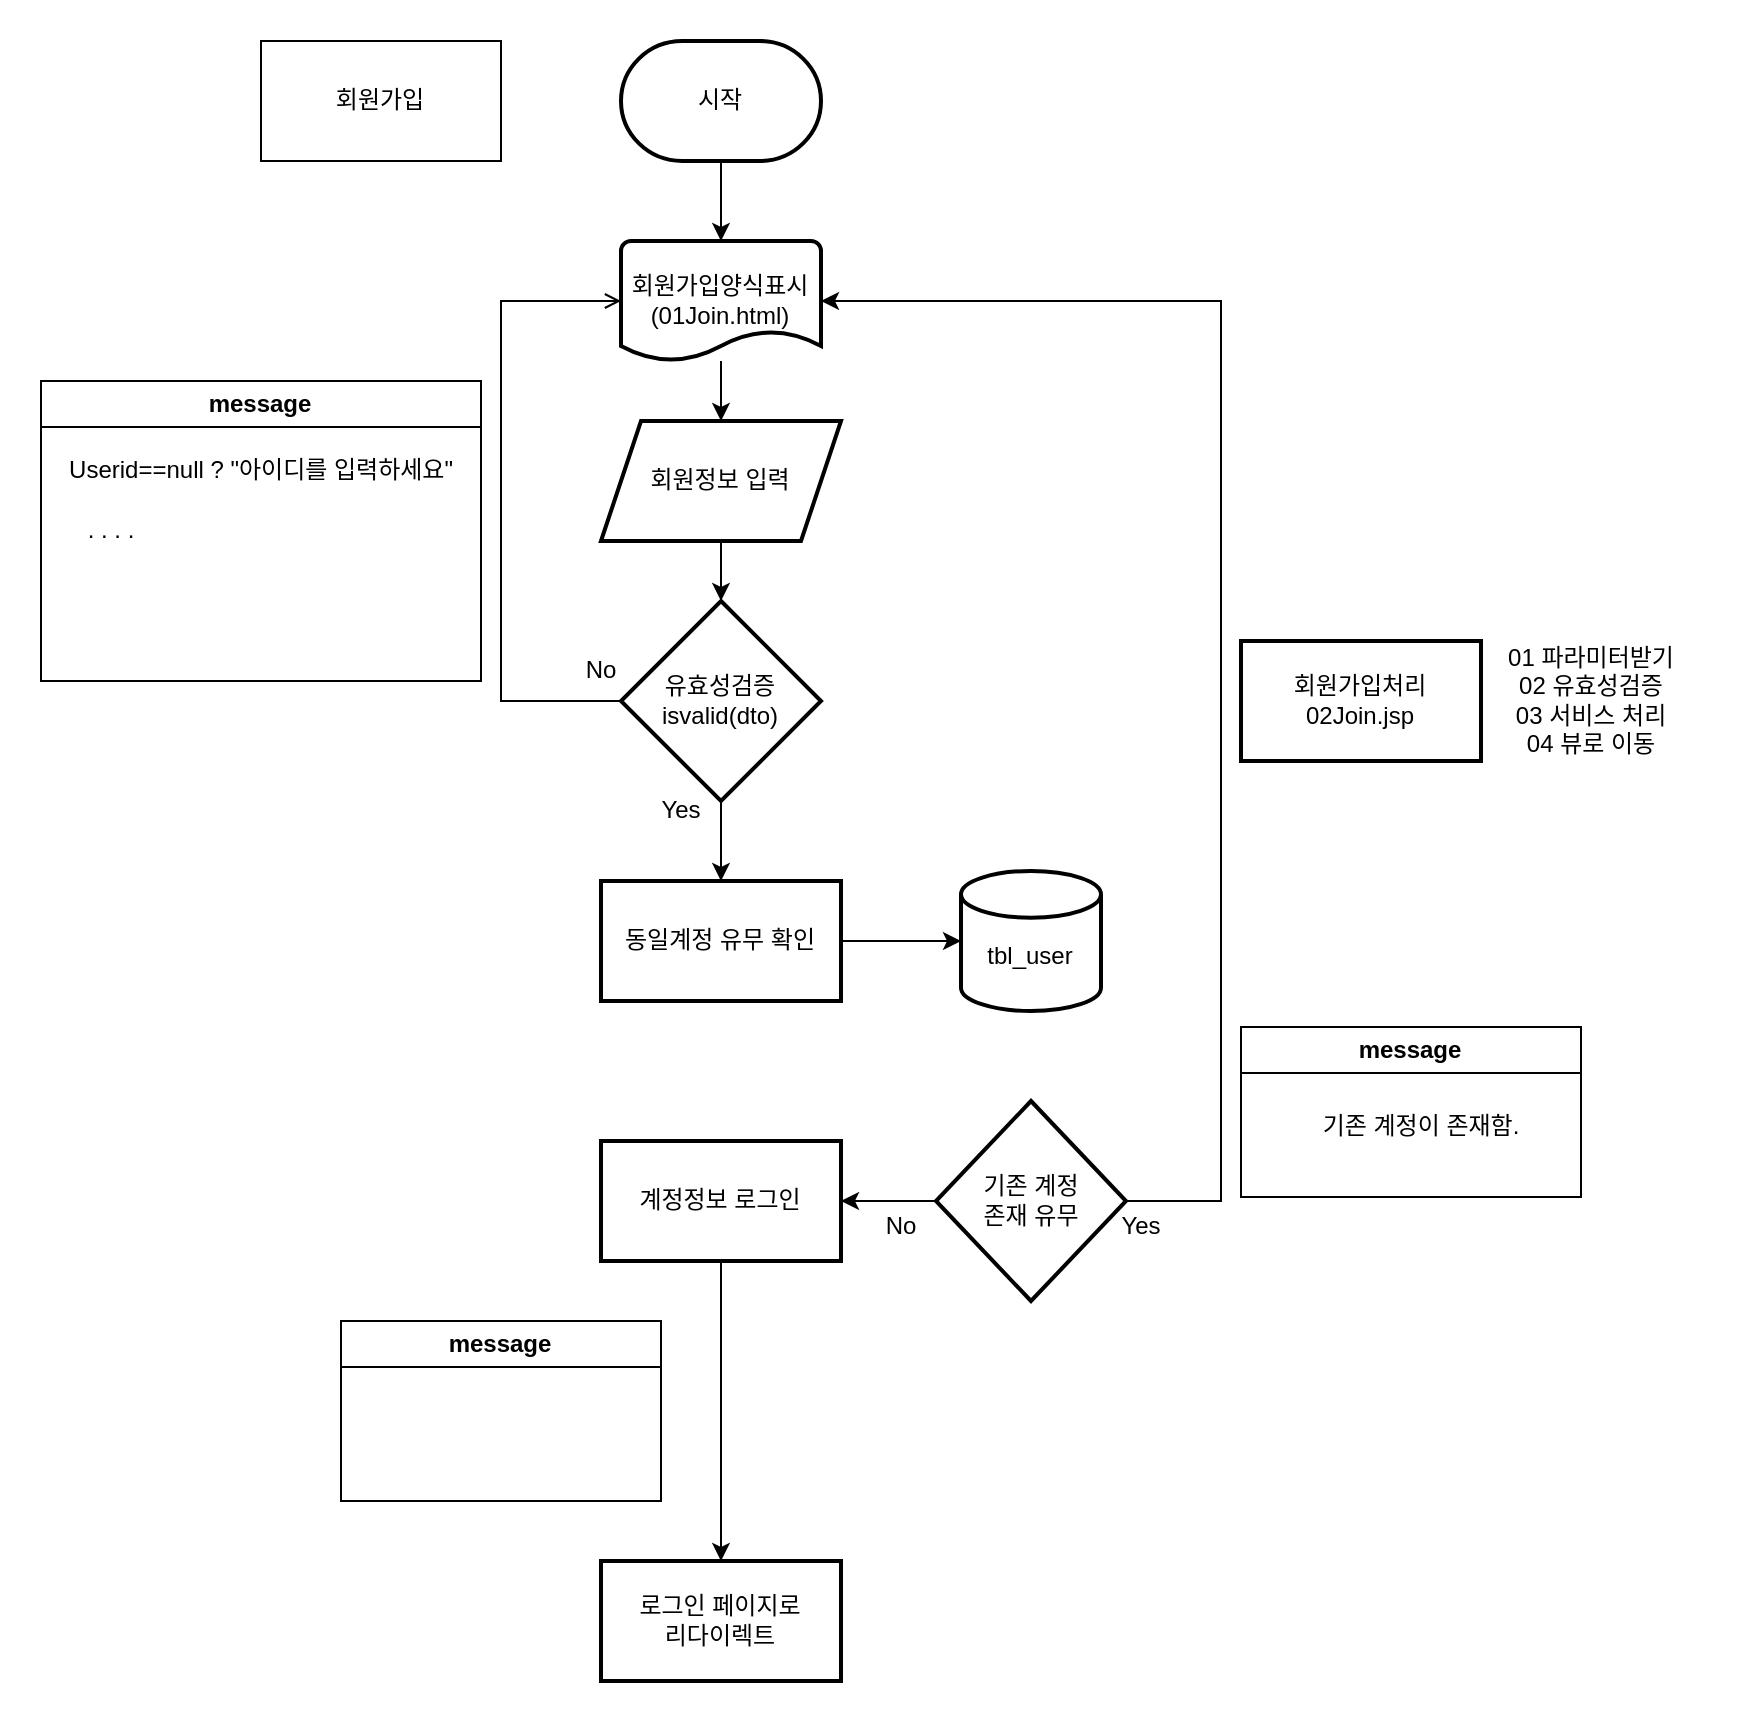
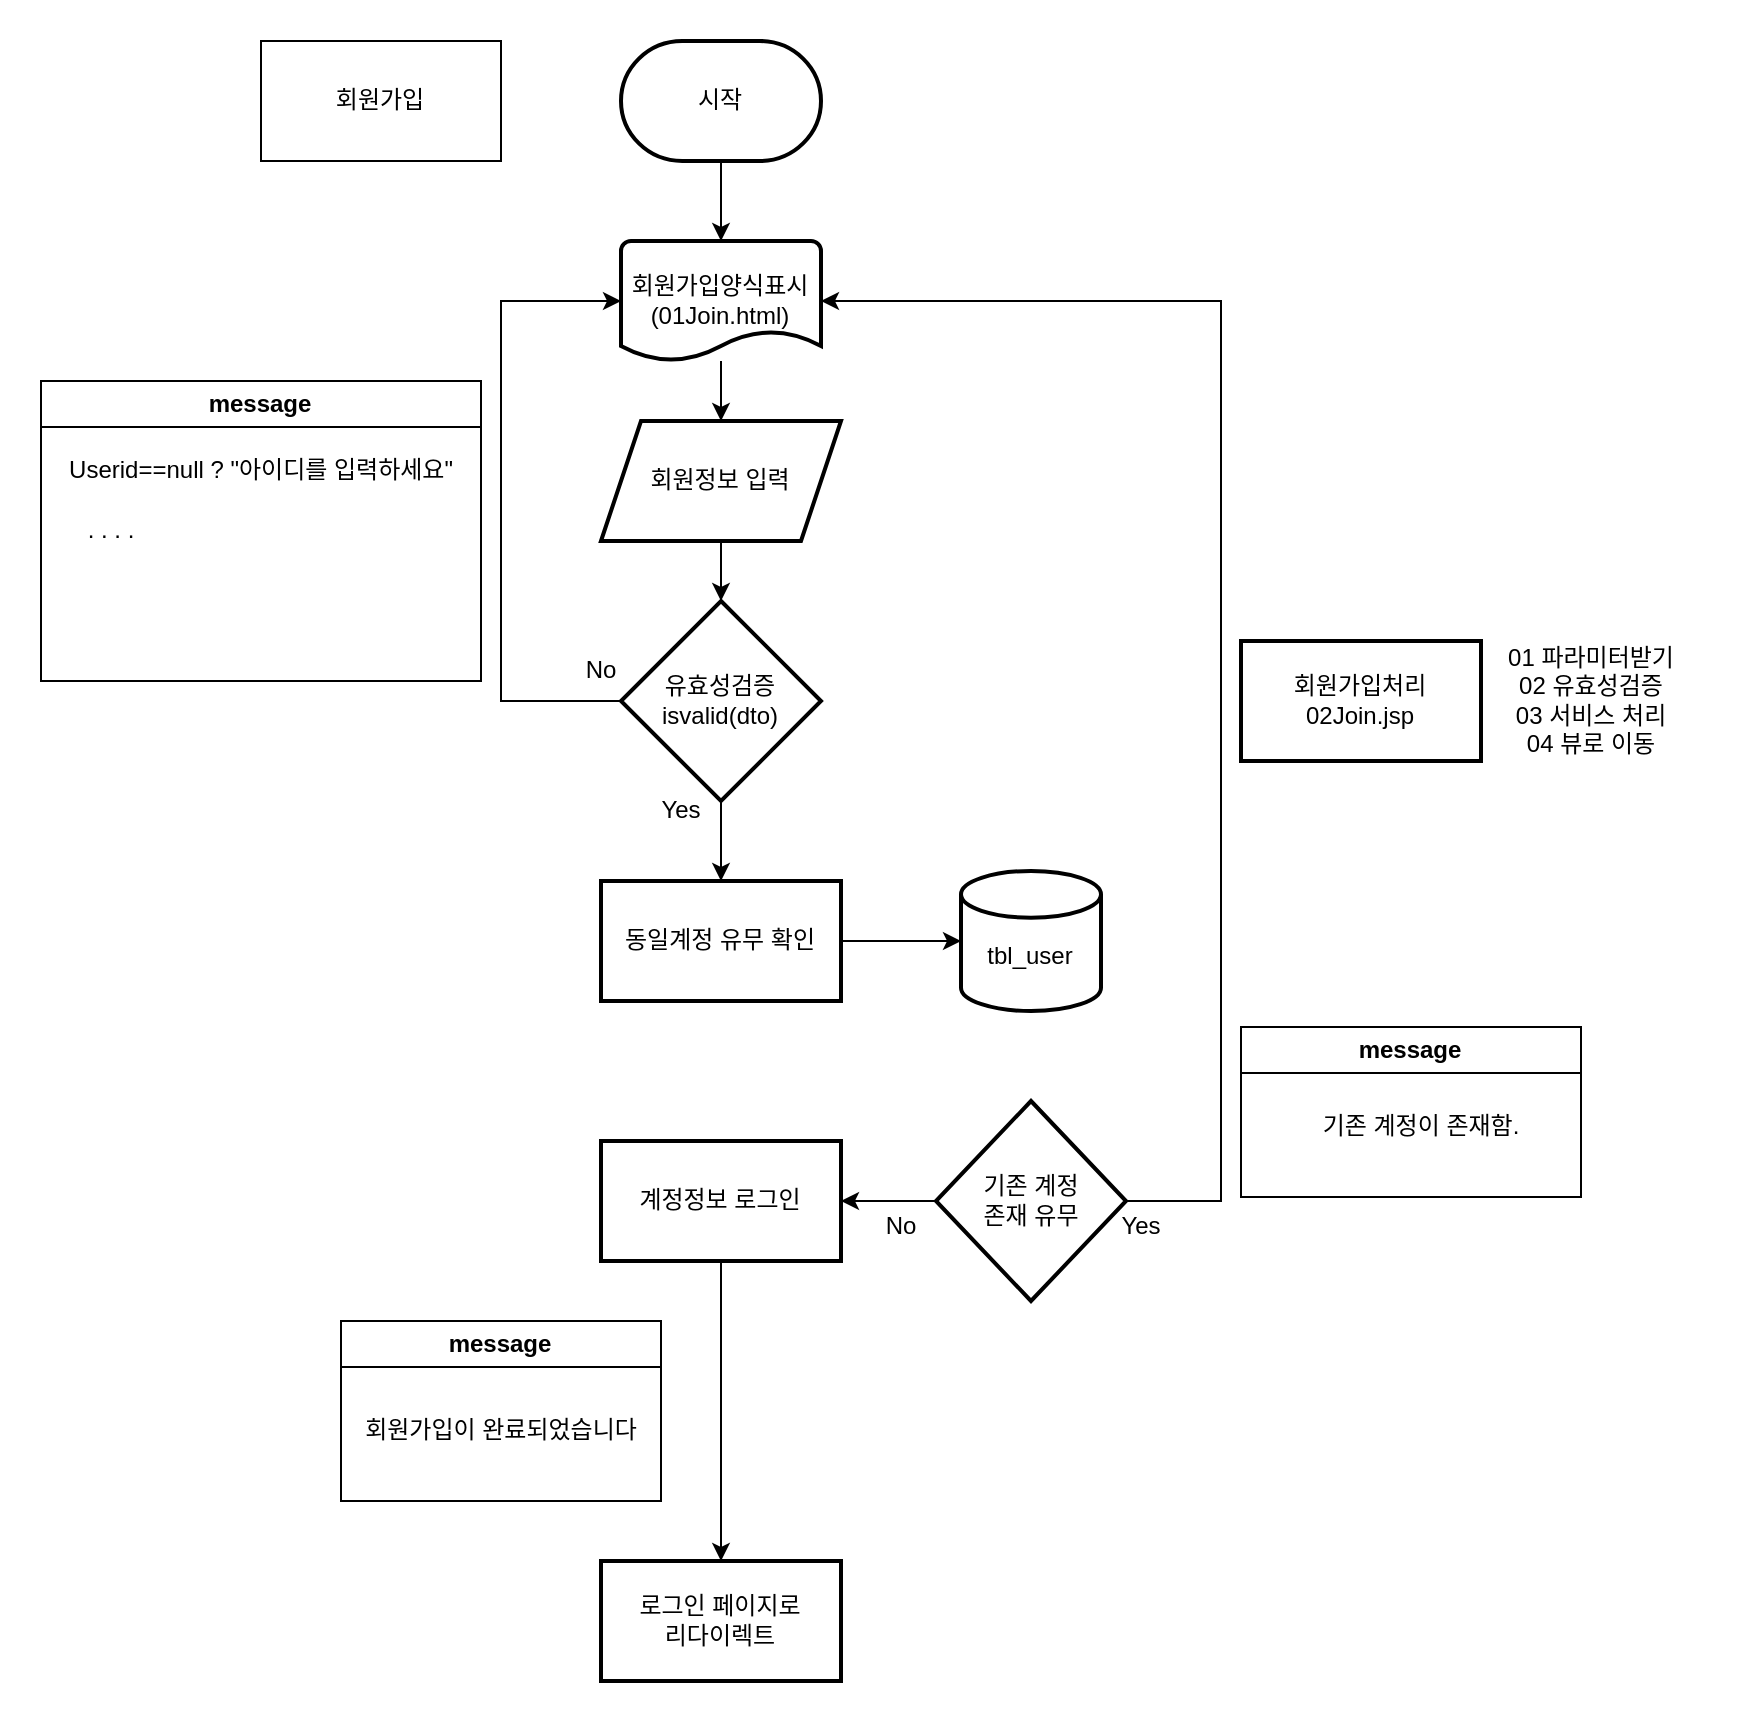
  <mxCell id="0" />
  <mxCell id="1" parent="0" />
  <mxCell id="2" value="회원가입" style="rounded=0;whiteSpace=wrap;html=1;" vertex="1" parent="1"><mxGeometry x="130" y="20" width="120" height="60" as="geometry" /></mxCell>
  <mxCell id="3" value="" style="edgeStyle=orthogonalEdgeStyle;rounded=0;orthogonalLoop=1;jettySize=auto;html=1;" edge="1" parent="1" source="4" target="6"><mxGeometry relative="1" as="geometry" /></mxCell>
  <mxCell id="4" value="시작" style="strokeWidth=2;html=1;shape=mxgraph.flowchart.terminator;whiteSpace=wrap;" vertex="1" parent="1"><mxGeometry x="310" y="20" width="100" height="60" as="geometry" /></mxCell>
  <mxCell id="5" value="" style="edgeStyle=orthogonalEdgeStyle;rounded=0;orthogonalLoop=1;jettySize=auto;html=1;" edge="1" parent="1" source="6" target="8"><mxGeometry relative="1" as="geometry" /></mxCell>
  <mxCell id="6" value="&lt;div&gt;회원가입양식표시&lt;/div&gt;(01Join.html)" style="strokeWidth=2;html=1;shape=mxgraph.flowchart.document2;whiteSpace=wrap;size=0.25;" vertex="1" parent="1"><mxGeometry x="310" y="120" width="100" height="60" as="geometry" /></mxCell>
  <mxCell id="7" value="" style="edgeStyle=orthogonalEdgeStyle;rounded=0;orthogonalLoop=1;jettySize=auto;html=1;" edge="1" parent="1" source="8" target="10"><mxGeometry relative="1" as="geometry" /></mxCell>
  <mxCell id="8" value="회원정보 입력" style="shape=parallelogram;perimeter=parallelogramPerimeter;whiteSpace=wrap;html=1;fixedSize=1;strokeWidth=2;" vertex="1" parent="1"><mxGeometry x="300" y="210" width="120" height="60" as="geometry" /></mxCell>
  <mxCell id="9" value="" style="edgeStyle=orthogonalEdgeStyle;rounded=0;orthogonalLoop=1;jettySize=auto;html=1;" edge="1" parent="1" source="10" target="20"><mxGeometry relative="1" as="geometry" /></mxCell>
  <mxCell id="10" value="&lt;div&gt;유효성검증&lt;/div&gt;isvalid(dto)" style="rhombus;whiteSpace=wrap;html=1;strokeWidth=2;" vertex="1" parent="1"><mxGeometry x="310" y="300" width="100" height="100" as="geometry" /></mxCell>
  <mxCell id="11" value="" style="group" vertex="1" connectable="0" parent="1"><mxGeometry x="620" y="315" width="230" height="70" as="geometry" /></mxCell>
  <mxCell id="12" value="회원가입처리&lt;div&gt;02Join.jsp&lt;/div&gt;" style="whiteSpace=wrap;html=1;strokeWidth=2;" vertex="1" parent="11"><mxGeometry y="5" width="120" height="60" as="geometry" /></mxCell>
  <mxCell id="13" value="01 파라미터받기&lt;div&gt;02 유효성검증&lt;/div&gt;&lt;div&gt;03 서비스 처리&lt;/div&gt;&lt;div&gt;04 뷰로 이동&lt;/div&gt;" style="text;html=1;align=center;verticalAlign=middle;resizable=0;points=[];autosize=1;strokeColor=none;fillColor=none;" vertex="1" parent="11"><mxGeometry x="120" width="110" height="70" as="geometry" /></mxCell>
- <mxCell id="14" value="" style="endArrow=open;html=1;rounded=0;exitX=0;exitY=0.5;exitDx=0;exitDy=0;entryX=0;entryY=0.5;entryDx=0;entryDy=0;entryPerimeter=0;" edge="1" parent="1" source="10" target="6"><mxGeometry width="50" height="50" relative="1" as="geometry"><mxPoint x="270" y="360" as="sourcePoint" /><mxPoint x="270" y="160" as="targetPoint" /><Array as="points"><mxPoint x="250" y="350" /><mxPoint x="250" y="150" /></Array></mxGeometry></mxCell>
+ <mxCell id="14" value="" style="endArrow=classic;html=1;rounded=0;exitX=0;exitY=0.5;exitDx=0;exitDy=0;entryX=0;entryY=0.5;entryDx=0;entryDy=0;entryPerimeter=0;" edge="1" parent="1" source="10" target="6"><mxGeometry width="50" height="50" relative="1" as="geometry"><mxPoint x="270" y="360" as="sourcePoint" /><mxPoint x="270" y="160" as="targetPoint" /><Array as="points"><mxPoint x="250" y="350" /><mxPoint x="250" y="150" /></Array></mxGeometry></mxCell>
  <mxCell id="15" value="No" style="text;html=1;align=center;verticalAlign=middle;resizable=0;points=[];autosize=1;strokeColor=none;fillColor=none;" vertex="1" parent="1"><mxGeometry x="280" y="320" width="40" height="30" as="geometry" /></mxCell>
  <mxCell id="16" value="message" style="swimlane;whiteSpace=wrap;html=1;" vertex="1" parent="1"><mxGeometry x="20" y="190" width="220" height="150" as="geometry" /></mxCell>
  <mxCell id="17" value=". . . ." style="text;html=1;align=center;verticalAlign=middle;resizable=0;points=[];autosize=1;strokeColor=none;fillColor=none;" vertex="1" parent="16"><mxGeometry x="10" y="60" width="50" height="30" as="geometry" /></mxCell>
  <mxCell id="18" value="Userid==null ? &quot;아이디를 입력하세요&quot;" style="text;html=1;align=center;verticalAlign=middle;resizable=0;points=[];autosize=1;strokeColor=none;fillColor=none;" vertex="1" parent="1"><mxGeometry x="20" y="220" width="220" height="30" as="geometry" /></mxCell>
  <mxCell id="19" value="" style="edgeStyle=orthogonalEdgeStyle;rounded=0;orthogonalLoop=1;jettySize=auto;html=1;" edge="1" parent="1" source="20" target="21"><mxGeometry relative="1" as="geometry" /></mxCell>
  <mxCell id="20" value="동일계정 유무 확인" style="whiteSpace=wrap;html=1;strokeWidth=2;" vertex="1" parent="1"><mxGeometry x="300" y="440" width="120" height="60" as="geometry" /></mxCell>
  <mxCell id="21" value="&lt;div&gt;&lt;br&gt;&lt;/div&gt;tbl_user" style="strokeWidth=2;html=1;shape=mxgraph.flowchart.database;whiteSpace=wrap;" vertex="1" parent="1"><mxGeometry x="480" y="435" width="70" height="70" as="geometry" /></mxCell>
  <mxCell id="22" value="" style="edgeStyle=orthogonalEdgeStyle;rounded=0;orthogonalLoop=1;jettySize=auto;html=1;" edge="1" parent="1" source="23" target="29"><mxGeometry relative="1" as="geometry" /></mxCell>
  <mxCell id="23" value="기존 계정&lt;div&gt;존재 유무&lt;/div&gt;" style="rhombus;whiteSpace=wrap;html=1;strokeWidth=2;" vertex="1" parent="1"><mxGeometry x="467.5" y="550" width="95" height="100" as="geometry" /></mxCell>
  <mxCell id="24" value="" style="endArrow=classic;html=1;rounded=0;exitX=1;exitY=0.5;exitDx=0;exitDy=0;entryX=1;entryY=0.5;entryDx=0;entryDy=0;entryPerimeter=0;" edge="1" parent="1" source="23" target="6"><mxGeometry width="50" height="50" relative="1" as="geometry"><mxPoint x="590" y="640" as="sourcePoint" /><mxPoint x="600" y="140" as="targetPoint" /><Array as="points"><mxPoint x="610" y="600" /><mxPoint x="610" y="150" /></Array></mxGeometry></mxCell>
  <mxCell id="25" value="message" style="swimlane;whiteSpace=wrap;html=1;" vertex="1" parent="1"><mxGeometry x="620" y="513" width="170" height="85" as="geometry" /></mxCell>
  <mxCell id="26" value="기존 계정이 존재함." style="text;html=1;align=center;verticalAlign=middle;resizable=0;points=[];autosize=1;strokeColor=none;fillColor=none;" vertex="1" parent="25"><mxGeometry x="30" y="35" width="120" height="30" as="geometry" /></mxCell>
  <mxCell id="27" value="Yes" style="text;html=1;align=center;verticalAlign=middle;resizable=0;points=[];autosize=1;strokeColor=none;fillColor=none;" vertex="1" parent="1"><mxGeometry x="550" y="598" width="40" height="30" as="geometry" /></mxCell>
  <mxCell id="28" value="" style="edgeStyle=orthogonalEdgeStyle;rounded=0;orthogonalLoop=1;jettySize=auto;html=1;" edge="1" parent="1" source="29" target="32"><mxGeometry relative="1" as="geometry" /></mxCell>
  <mxCell id="29" value="계정정보 로그인" style="whiteSpace=wrap;html=1;strokeWidth=2;" vertex="1" parent="1"><mxGeometry x="300" y="570" width="120" height="60" as="geometry" /></mxCell>
  <mxCell id="30" value="No" style="text;html=1;align=center;verticalAlign=middle;resizable=0;points=[];autosize=1;strokeColor=none;fillColor=none;" vertex="1" parent="1"><mxGeometry x="430" y="598" width="40" height="30" as="geometry" /></mxCell>
  <mxCell id="31" value="Yes" style="text;html=1;align=center;verticalAlign=middle;resizable=0;points=[];autosize=1;strokeColor=none;fillColor=none;" vertex="1" parent="1"><mxGeometry x="320" y="390" width="40" height="30" as="geometry" /></mxCell>
  <mxCell id="32" value="로그인 페이지로&lt;br&gt;리다이렉트" style="whiteSpace=wrap;html=1;strokeWidth=2;" vertex="1" parent="1"><mxGeometry x="300" y="780" width="120" height="60" as="geometry" /></mxCell>
  <mxCell id="33" value="message" style="swimlane;whiteSpace=wrap;html=1;" vertex="1" parent="1"><mxGeometry x="170" y="660" width="160" height="90" as="geometry" /></mxCell>
+ <mxCell id="34" value="회원가입이 완료되었습니다" style="text;html=1;align=center;verticalAlign=middle;resizable=0;points=[];autosize=1;strokeColor=none;fillColor=none;" vertex="1" parent="33"><mxGeometry y="40" width="160" height="30" as="geometry" /></mxCell>
